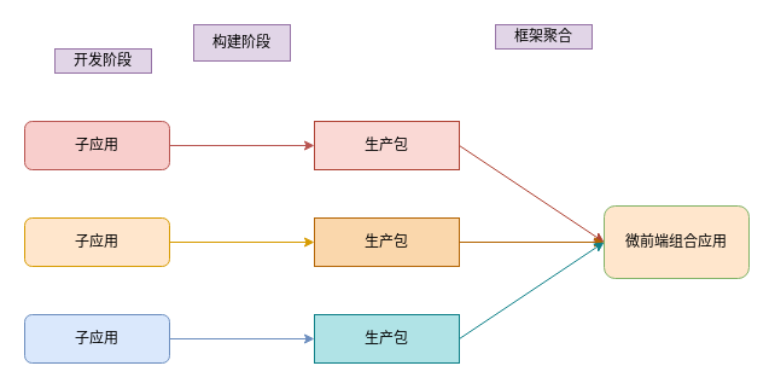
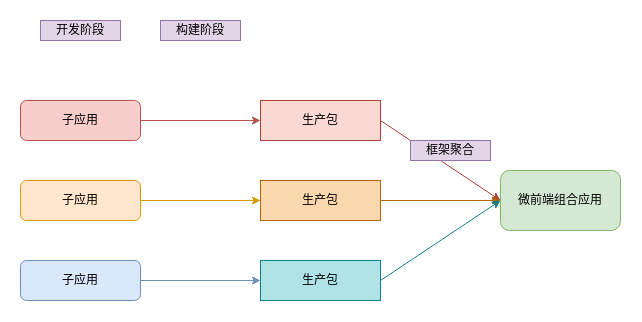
  <mxCell id="0" />
  <mxCell id="1" parent="0" />
  <mxCell id="2" style="edgeStyle=orthogonalEdgeStyle;rounded=0;orthogonalLoop=1;jettySize=auto;html=1;entryX=0;entryY=0.5;entryDx=0;entryDy=0;fillColor=#f8cecc;strokeColor=#b85450;" edge="1" parent="1" source="3" target="8"><mxGeometry relative="1" as="geometry" /></mxCell>
  <mxCell id="3" value="子应用" style="rounded=1;whiteSpace=wrap;html=1;fillColor=#f8cecc;strokeColor=#b85450;" vertex="1" parent="1"><mxGeometry x="20" y="100" width="120" height="40" as="geometry" /></mxCell>
  <mxCell id="4" style="edgeStyle=orthogonalEdgeStyle;rounded=0;orthogonalLoop=1;jettySize=auto;html=1;entryX=0;entryY=0.5;entryDx=0;entryDy=0;fillColor=#ffe6cc;strokeColor=#d79b00;" edge="1" parent="1" source="5" target="9"><mxGeometry relative="1" as="geometry" /></mxCell>
  <mxCell id="5" value="子应用" style="rounded=1;whiteSpace=wrap;html=1;fillColor=#ffe6cc;strokeColor=#d79b00;" vertex="1" parent="1"><mxGeometry x="20" y="180" width="120" height="40" as="geometry" /></mxCell>
  <mxCell id="6" style="edgeStyle=orthogonalEdgeStyle;rounded=0;orthogonalLoop=1;jettySize=auto;html=1;entryX=0;entryY=0.5;entryDx=0;entryDy=0;fillColor=#dae8fc;strokeColor=#6c8ebf;" edge="1" parent="1" source="7" target="10"><mxGeometry relative="1" as="geometry" /></mxCell>
  <mxCell id="7" value="子应用" style="rounded=1;whiteSpace=wrap;html=1;fillColor=#dae8fc;strokeColor=#6c8ebf;" vertex="1" parent="1"><mxGeometry x="20" y="260" width="120" height="40" as="geometry" /></mxCell>
  <mxCell id="8" value="生产包" style="rounded=0;whiteSpace=wrap;html=1;fillColor=#fad9d5;strokeColor=#ae4132;" vertex="1" parent="1"><mxGeometry x="260" y="100" width="120" height="40" as="geometry" /></mxCell>
  <mxCell id="9" value="生产包" style="rounded=0;whiteSpace=wrap;html=1;fillColor=#fad7ac;strokeColor=#b46504;" vertex="1" parent="1"><mxGeometry x="260" y="180" width="120" height="40" as="geometry" /></mxCell>
  <mxCell id="10" value="生产包" style="rounded=0;whiteSpace=wrap;html=1;fillColor=#b0e3e6;strokeColor=#0e8088;" vertex="1" parent="1"><mxGeometry x="260" y="260" width="120" height="40" as="geometry" /></mxCell>
- <mxCell id="11" value="微前端组合应用" style="rounded=1;whiteSpace=wrap;html=1;fillColor=#ffe6cc;strokeColor=#82b366;" vertex="1" parent="1"><mxGeometry x="500" y="170" width="120" height="60" as="geometry" /></mxCell>
+ <mxCell id="11" value="微前端组合应用" style="rounded=1;whiteSpace=wrap;html=1;fillColor=#d5e8d4;strokeColor=#82b366;" vertex="1" parent="1"><mxGeometry x="500" y="170" width="120" height="60" as="geometry" /></mxCell>
  <mxCell id="12" value="" style="endArrow=classic;html=1;exitX=1;exitY=0.5;exitDx=0;exitDy=0;entryX=0;entryY=0.5;entryDx=0;entryDy=0;fillColor=#fad9d5;strokeColor=#ae4132;" edge="1" parent="1" source="8" target="11"><mxGeometry width="50" height="50" relative="1" as="geometry"><mxPoint x="470" y="140" as="sourcePoint" /><mxPoint x="520" y="90" as="targetPoint" /></mxGeometry></mxCell>
  <mxCell id="13" value="" style="endArrow=classic;html=1;exitX=1;exitY=0.5;exitDx=0;exitDy=0;entryX=0;entryY=0.5;entryDx=0;entryDy=0;fillColor=#fad7ac;strokeColor=#b46504;" edge="1" parent="1" source="9" target="11"><mxGeometry width="50" height="50" relative="1" as="geometry"><mxPoint x="490" y="320" as="sourcePoint" /><mxPoint x="540" y="270" as="targetPoint" /></mxGeometry></mxCell>
  <mxCell id="14" value="" style="endArrow=classic;html=1;exitX=1;exitY=0.5;exitDx=0;exitDy=0;fillColor=#b0e3e6;strokeColor=#0e8088;" edge="1" parent="1" source="10"><mxGeometry width="50" height="50" relative="1" as="geometry"><mxPoint x="440" y="370" as="sourcePoint" /><mxPoint x="500" y="200" as="targetPoint" /></mxGeometry></mxCell>
- <mxCell id="15" value="开发阶段" style="text;html=1;strokeColor=#9673a6;fillColor=#e1d5e7;align=center;verticalAlign=middle;whiteSpace=wrap;rounded=0;" vertex="1" parent="1"><mxGeometry x="45" y="40" width="80" height="20" as="geometry" /></mxCell>
- <mxCell id="16" value="构建阶段" style="text;html=1;strokeColor=#9673a6;fillColor=#e1d5e7;align=center;verticalAlign=middle;whiteSpace=wrap;rounded=0;" vertex="1" parent="1"><mxGeometry x="160" y="20" width="80" height="30" as="geometry" /></mxCell>
- <mxCell id="17" value="框架聚合" style="text;html=1;strokeColor=#9673a6;fillColor=#e1d5e7;align=center;verticalAlign=middle;whiteSpace=wrap;rounded=0;" vertex="1" parent="1"><mxGeometry x="410" y="20" width="80" height="20" as="geometry" /></mxCell>
+ <mxCell id="15" value="开发阶段" style="text;html=1;strokeColor=#9673a6;fillColor=#e1d5e7;align=center;verticalAlign=middle;whiteSpace=wrap;rounded=0;" vertex="1" parent="1"><mxGeometry x="40" y="20" width="80" height="20" as="geometry" /></mxCell>
+ <mxCell id="16" value="构建阶段" style="text;html=1;strokeColor=#9673a6;fillColor=#e1d5e7;align=center;verticalAlign=middle;whiteSpace=wrap;rounded=0;" vertex="1" parent="1"><mxGeometry x="160" y="20" width="80" height="20" as="geometry" /></mxCell>
+ <mxCell id="17" value="框架聚合" style="text;html=1;strokeColor=#9673a6;fillColor=#e1d5e7;align=center;verticalAlign=middle;whiteSpace=wrap;rounded=0;" vertex="1" parent="1"><mxGeometry x="410" y="140" width="80" height="20" as="geometry" /></mxCell>
